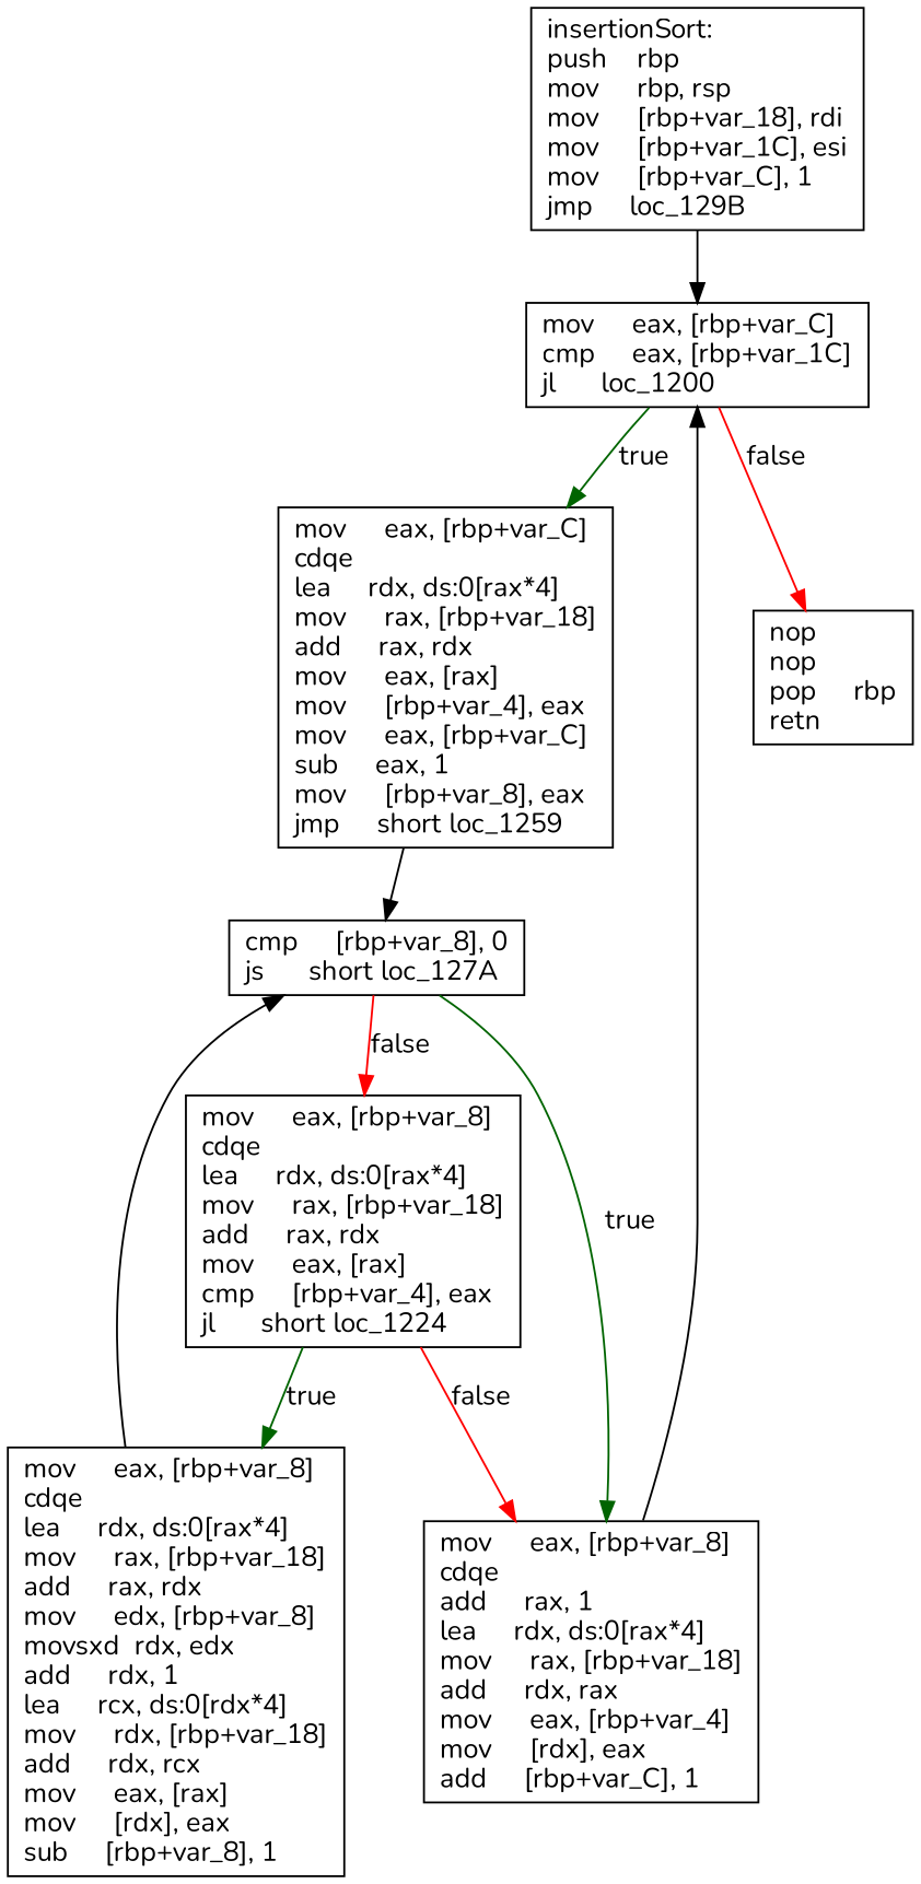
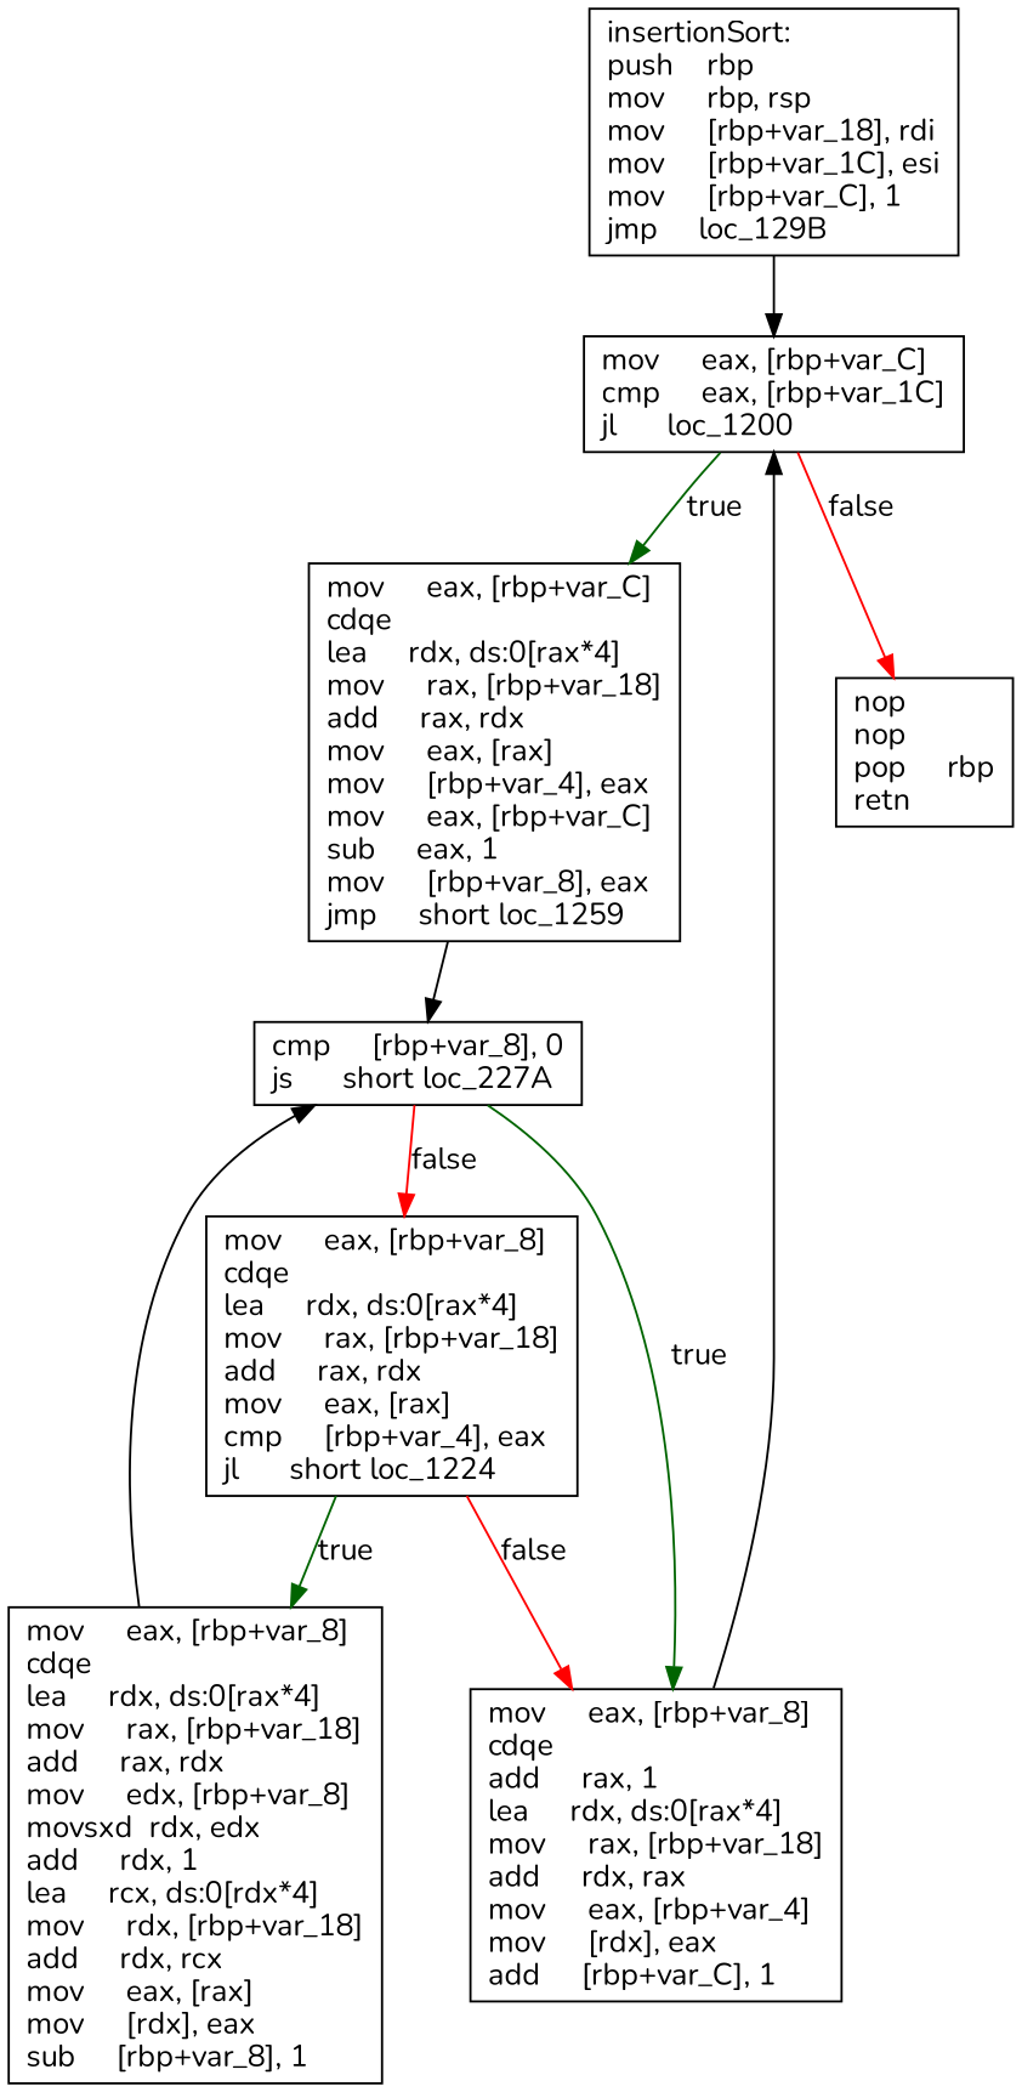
  digraph {
    fontname=Nunito
    node [shape=box fontname=Nunito]
    edge [fontname=Nunito]
    n1 [label="insertionSort:\lpush    rbp\lmov     rbp, rsp\lmov     [rbp+var_18], rdi\lmov     [rbp+var_1C], esi\lmov     [rbp+var_C], 1\ljmp     loc_129B\l"]
    n2 [label="mov     eax, [rbp+var_C]\lcmp     eax, [rbp+var_1C]\ljl      loc_1200\l"]
    n3 [label="mov     eax, [rbp+var_C]\lcdqe\llea     rdx, ds:0[rax*4]\lmov     rax, [rbp+var_18]\ladd     rax, rdx\lmov     eax, [rax]\lmov     [rbp+var_4], eax\lmov     eax, [rbp+var_C]\lsub     eax, 1\lmov     [rbp+var_8], eax\ljmp     short loc_1259\l"]
-   n4 [label="cmp     [rbp+var_8], 0\ljs      short loc_127A\l"]
+   n4 [label="cmp     [rbp+var_8], 0\ljs      short loc_227A\l"]
    n5 [label="mov     eax, [rbp+var_8]\lcdqe\llea     rdx, ds:0[rax*4]\lmov     rax, [rbp+var_18]\ladd     rax, rdx\lmov     edx, [rbp+var_8]\lmovsxd  rdx, edx\ladd     rdx, 1\llea     rcx, ds:0[rdx*4]\lmov     rdx, [rbp+var_18]\ladd     rdx, rcx\lmov     eax, [rax]\lmov     [rdx], eax\lsub     [rbp+var_8], 1\l"]
    n6 [label="mov     eax, [rbp+var_8]\lcdqe\llea     rdx, ds:0[rax*4]\lmov     rax, [rbp+var_18]\ladd     rax, rdx\lmov     eax, [rax]\lcmp     [rbp+var_4], eax\ljl      short loc_1224\l"]
    n7 [label="mov     eax, [rbp+var_8]\lcdqe\ladd     rax, 1\llea     rdx, ds:0[rax*4]\lmov     rax, [rbp+var_18]\ladd     rdx, rax\lmov     eax, [rbp+var_4]\lmov     [rdx], eax\ladd     [rbp+var_C], 1\l"]
    n8 [label="nop\lnop\lpop     rbp\lretn\l"]
    n1 -> n2
    n2 -> n3 [color=darkgreen label=true]
    n2 -> n8 [color=red label=false]
    n3 -> n4
    n4 -> n6 [color=red label=false]
    n4 -> n7 [color=darkgreen label=true]
    n5 -> n4
    n6 -> n5 [color=darkgreen label=true]
    n6 -> n7 [color=red label=false]
    n7 -> n2
  }
